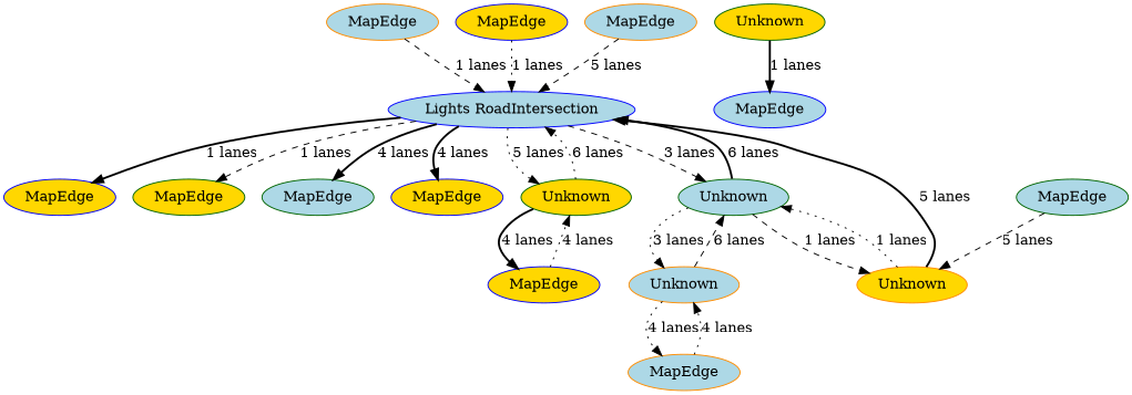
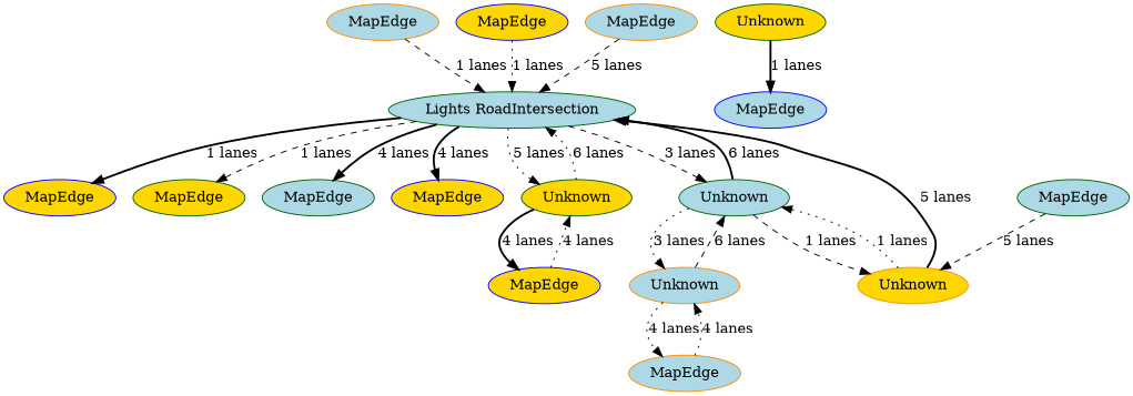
  digraph {
    node [style=filled fillcolor=lightblue color=darkgreen]
    edge [style=dotted]
    n1 [label=MapEdge color=darkorange]
-   n2 [label="Lights RoadIntersection" color=blue]
+   n2 [label="Lights RoadIntersection"]
    n3 [label=MapEdge fillcolor=gold color=blue]
    n4 [label=MapEdge color=blue]
    n5 [label=Unknown fillcolor=gold]
    n6 [label=MapEdge fillcolor=gold color=blue]
    n7 [label=MapEdge fillcolor=gold]
    n8 [label=MapEdge]
    n9 [label=MapEdge fillcolor=gold color=blue]
    n10 [label=Unknown fillcolor=gold]
    n11 [label=Unknown]
    n12 [label=MapEdge color=darkorange]
    n13 [label=MapEdge fillcolor=gold color=blue]
    n14 [label=MapEdge]
    n15 [label=Unknown fillcolor=gold color=darkorange]
    n16 [label=Unknown color=darkorange]
    n17 [label=MapEdge color=darkorange]
    n1 -> n2 [label="1 lanes" style=dashed]
    n2 -> n3 [label="1 lanes" style=bold]
    n2 -> n7 [label="1 lanes" style=dashed]
    n2 -> n8 [label="4 lanes" style=bold]
    n2 -> n9 [label="4 lanes" style=bold]
    n2 -> n10 [label="5 lanes"]
    n2 -> n11 [label="3 lanes" style=dashed]
    n5 -> n4 [label="1 lanes" style=bold]
    n6 -> n2 [label="1 lanes"]
    n10 -> n2 [label="6 lanes"]
    n10 -> n13 [label="4 lanes" style=bold]
    n11 -> n2 [label="6 lanes" style=bold]
    n11 -> n15 [label="1 lanes" style=dashed]
    n11 -> n16 [label="3 lanes"]
    n12 -> n2 [label="5 lanes" style=dashed]
    n13 -> n10 [label="4 lanes"]
    n14 -> n15 [label="5 lanes" style=dashed]
    n15 -> n2 [label="5 lanes" style=bold]
    n15 -> n11 [label="1 lanes"]
    n16 -> n11 [label="6 lanes" style=dashed]
    n16 -> n17 [label="4 lanes"]
    n17 -> n16 [label="4 lanes"]
  }
